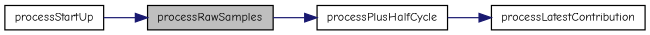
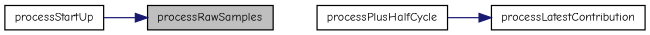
  digraph {
    fontname="Comic Neue"
    rankdir=LR
    node [color=black fontname="Comic Neue" fontsize=10 shape=record]
    edge [color=midnightblue fontname="Comic Neue" fontsize=10 labelfontname=Helvetica labelfontsize=10 style=solid]
    n1 [fillcolor=grey75 fontcolor=black height=0.2 label=processRawSamples style=filled width=0.4]
    n2 [height=0.2 label=processPlusHalfCycle width=0.4]
    n3 [height=0.2 label=processLatestContribution width=0.4]
    n4 [height=0.2 label=processStartUp width=0.4]
-   n1 -> n2
    n2 -> n3
    n4 -> n1
  }
